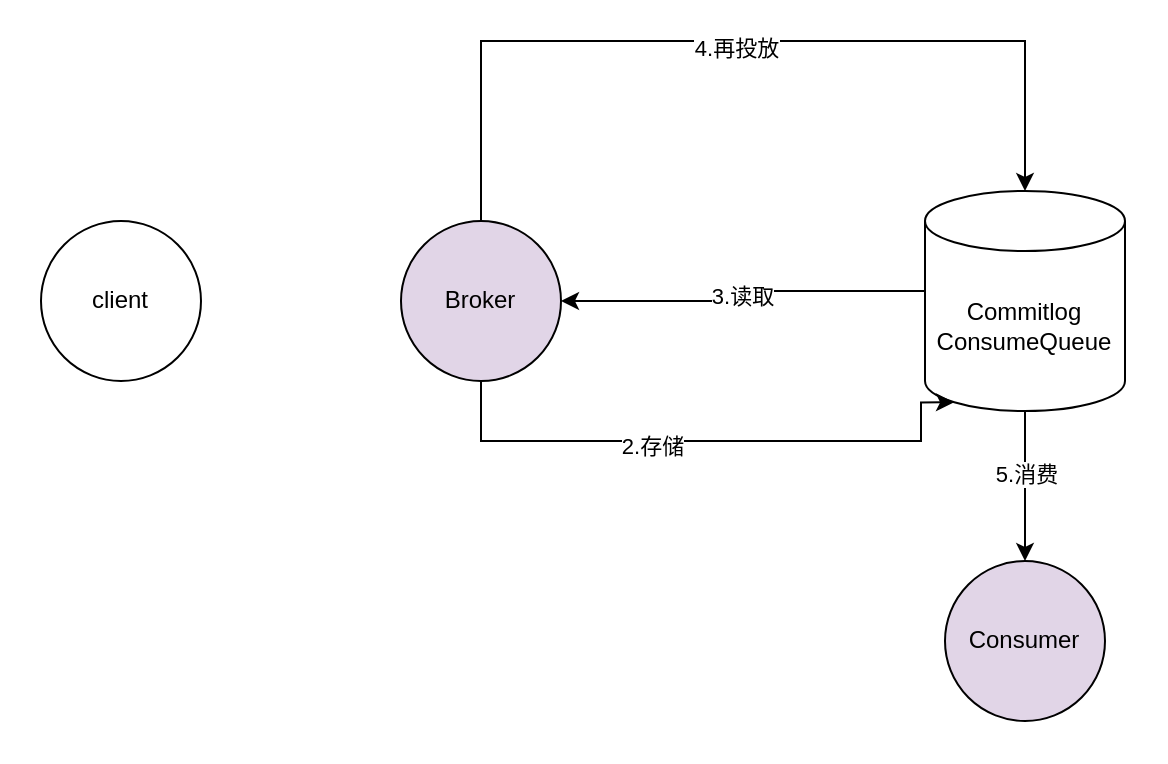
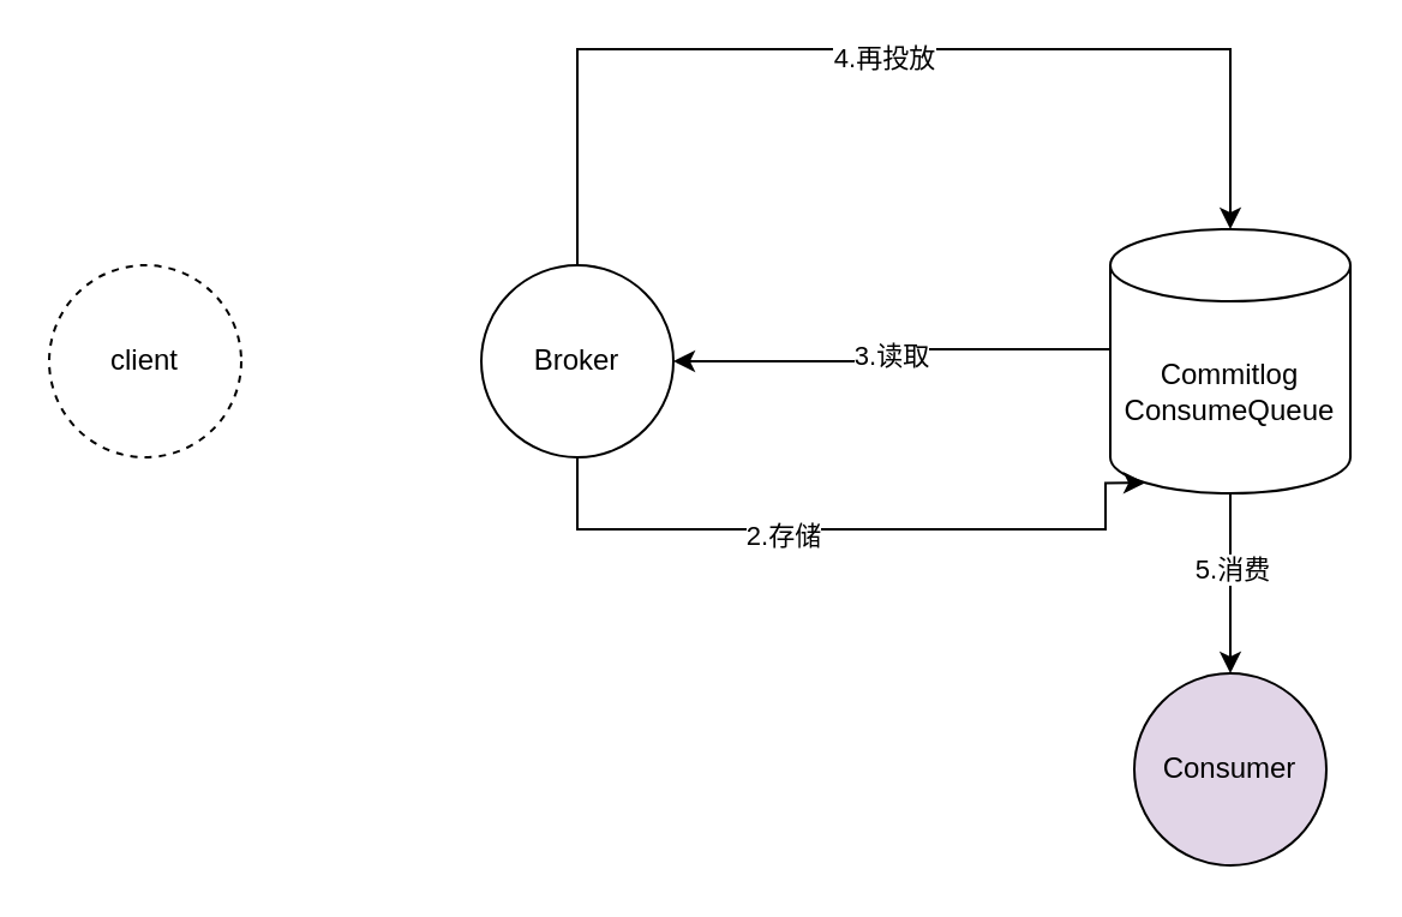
  <mxCell id="0" />
  <mxCell id="1" parent="0" />
- <mxCell id="2" value="client" style="ellipse;whiteSpace=wrap;html=1;aspect=fixed;" vertex="1" parent="1"><mxGeometry x="20" y="110" width="80" height="80" as="geometry" /></mxCell>
+ <mxCell id="2" value="client" style="ellipse;whiteSpace=wrap;html=1;aspect=fixed;dashed=1;" vertex="1" parent="1"><mxGeometry x="20" y="110" width="80" height="80" as="geometry" /></mxCell>
  <mxCell id="3" value="" style="edgeStyle=orthogonalEdgeStyle;rounded=0;orthogonalLoop=1;jettySize=auto;html=1;entryX=1;entryY=0.5;entryDx=0;entryDy=0;" edge="1" parent="1" source="7" target="8"><mxGeometry relative="1" as="geometry"><mxPoint x="430" y="160" as="targetPoint" /><Array as="points"><mxPoint x="371" y="145" /><mxPoint x="371" y="150" /><mxPoint x="280" y="150" /></Array></mxGeometry></mxCell>
  <mxCell id="4" value="3.读取" style="edgeLabel;html=1;align=center;verticalAlign=middle;resizable=0;points=[];" vertex="1" connectable="0" parent="3"><mxGeometry x="-0.004" y="-1" relative="1" as="geometry"><mxPoint as="offset" /></mxGeometry></mxCell>
  <mxCell id="5" value="" style="edgeStyle=orthogonalEdgeStyle;rounded=0;orthogonalLoop=1;jettySize=auto;html=1;" edge="1" parent="1" source="7" target="11"><mxGeometry relative="1" as="geometry" /></mxCell>
  <mxCell id="6" value="5.消费" style="edgeLabel;html=1;align=center;verticalAlign=middle;resizable=0;points=[];" vertex="1" connectable="0" parent="5"><mxGeometry x="-0.18" relative="1" as="geometry"><mxPoint as="offset" /></mxGeometry></mxCell>
  <mxCell id="7" value="Commitlog&lt;div&gt;ConsumeQueue&lt;/div&gt;" style="shape=cylinder3;whiteSpace=wrap;html=1;boundedLbl=1;backgroundOutline=1;size=15;" vertex="1" parent="1"><mxGeometry x="462" y="95" width="100" height="110" as="geometry" /></mxCell>
- <mxCell id="8" value="Broker" style="ellipse;whiteSpace=wrap;html=1;aspect=fixed;fillColor=#e1d5e7;" vertex="1" parent="1"><mxGeometry x="200" y="110" width="80" height="80" as="geometry" /></mxCell>
+ <mxCell id="8" value="Broker" style="ellipse;whiteSpace=wrap;html=1;aspect=fixed;" vertex="1" parent="1"><mxGeometry x="200" y="110" width="80" height="80" as="geometry" /></mxCell>
  <mxCell id="9" style="edgeStyle=orthogonalEdgeStyle;rounded=0;orthogonalLoop=1;jettySize=auto;html=1;entryX=0.5;entryY=0;entryDx=0;entryDy=0;entryPerimeter=0;exitX=0.5;exitY=0;exitDx=0;exitDy=0;" edge="1" parent="1" source="8" target="7"><mxGeometry relative="1" as="geometry"><Array as="points"><mxPoint x="240" y="20" /><mxPoint x="512" y="20" /></Array></mxGeometry></mxCell>
  <mxCell id="10" value="4.再投放" style="edgeLabel;html=1;align=center;verticalAlign=middle;resizable=0;points=[];" vertex="1" connectable="0" parent="9"><mxGeometry x="-0.007" y="-3" relative="1" as="geometry"><mxPoint as="offset" /></mxGeometry></mxCell>
  <mxCell id="11" value="Consumer" style="ellipse;whiteSpace=wrap;html=1;aspect=fixed;fillColor=#e1d5e7;" vertex="1" parent="1"><mxGeometry x="472" y="280" width="80" height="80" as="geometry" /></mxCell>
  <mxCell id="12" style="edgeStyle=orthogonalEdgeStyle;rounded=0;orthogonalLoop=1;jettySize=auto;html=1;entryX=0.145;entryY=1;entryDx=0;entryDy=-4.35;entryPerimeter=0;exitX=0.5;exitY=1;exitDx=0;exitDy=0;" edge="1" parent="1" source="8" target="7"><mxGeometry relative="1" as="geometry"><Array as="points"><mxPoint x="240" y="220" /><mxPoint x="460" y="220" /><mxPoint x="460" y="201" /></Array></mxGeometry></mxCell>
  <mxCell id="13" value="2.存储" style="edgeLabel;html=1;align=center;verticalAlign=middle;resizable=0;points=[];" vertex="1" connectable="0" parent="12"><mxGeometry x="-0.192" y="-2" relative="1" as="geometry"><mxPoint as="offset" /></mxGeometry></mxCell>
